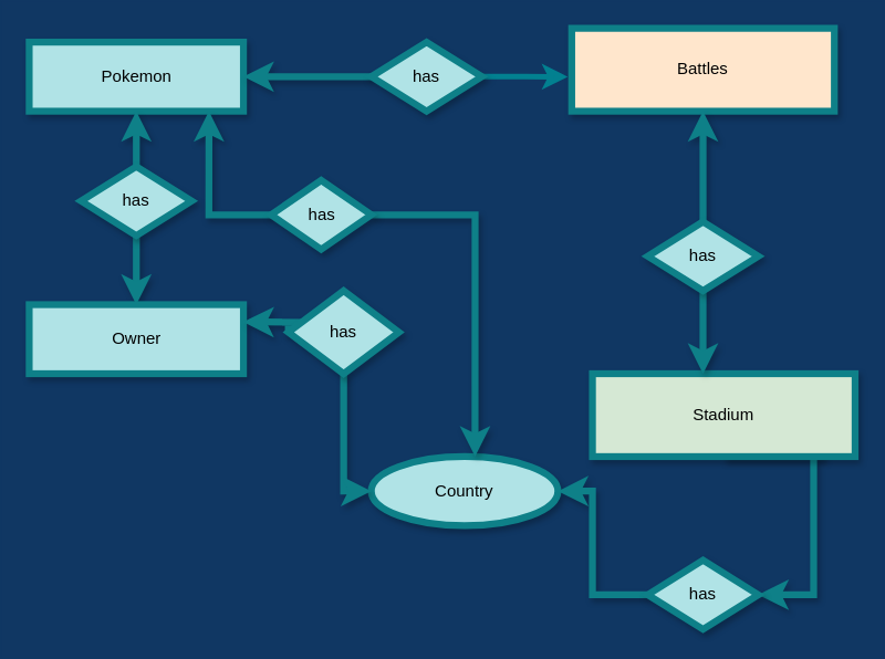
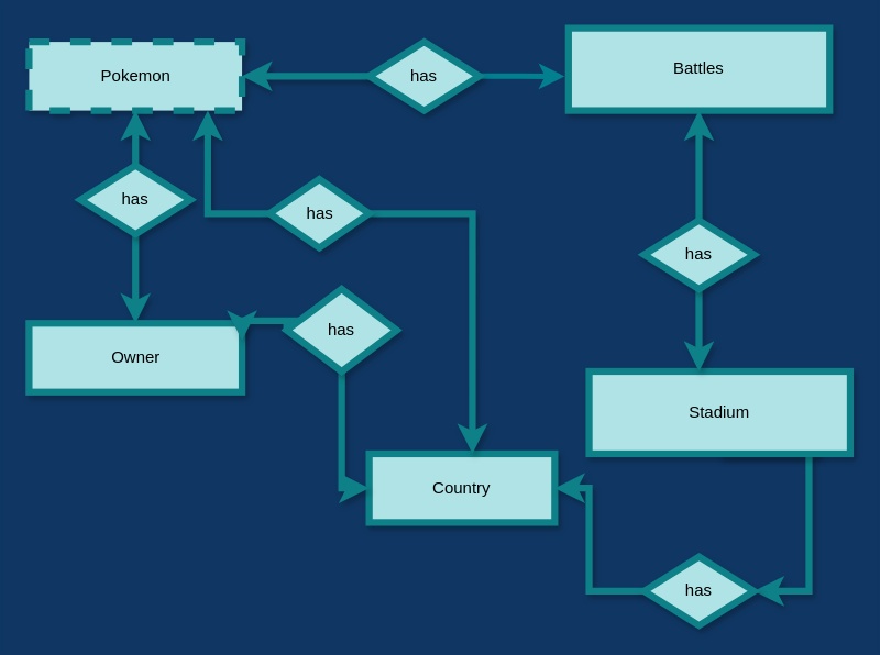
  <mxCell id="0" />
  <mxCell id="1" parent="0" />
- <mxCell id="2" value="Pokemon" style="rounded=0;whiteSpace=wrap;html=1;fillColor=#b0e3e6;strokeColor=#0e8088;shadow=1;sketch=0;strokeWidth=5;" vertex="1" parent="1"><mxGeometry x="20.5" y="30" width="155" height="50" as="geometry" /></mxCell>
+ <mxCell id="2" value="Pokemon" style="rounded=0;whiteSpace=wrap;html=1;fillColor=#b0e3e6;strokeColor=#0e8088;shadow=1;sketch=0;strokeWidth=5;dashed=1;" vertex="1" parent="1"><mxGeometry x="20.5" y="30" width="155" height="50" as="geometry" /></mxCell>
  <mxCell id="3" style="edgeStyle=orthogonalEdgeStyle;rounded=0;orthogonalLoop=1;jettySize=auto;html=1;exitX=0.5;exitY=1;exitDx=0;exitDy=0;entryX=0.5;entryY=0;entryDx=0;entryDy=0;labelBackgroundColor=#114B5F;strokeColor=#0e8088;fontColor=#E4FDE1;fillColor=#b0e3e6;shadow=1;sketch=0;strokeWidth=5;" edge="1" parent="1" source="5" target="6"><mxGeometry relative="1" as="geometry"><mxPoint x="148" y="240" as="targetPoint" /></mxGeometry></mxCell>
  <mxCell id="4" style="edgeStyle=orthogonalEdgeStyle;rounded=0;orthogonalLoop=1;jettySize=auto;html=1;exitX=0.5;exitY=0;exitDx=0;exitDy=0;entryX=0.5;entryY=1;entryDx=0;entryDy=0;strokeColor=#0e8088;fontColor=#E4FDE1;fillColor=#b0e3e6;shadow=1;sketch=0;strokeWidth=5;labelBackgroundColor=#114B5F;" edge="1" parent="1" source="5" target="2"><mxGeometry relative="1" as="geometry" /></mxCell>
  <mxCell id="5" value="has" style="rhombus;whiteSpace=wrap;html=1;fillColor=#b0e3e6;strokeColor=#0e8088;shadow=1;sketch=0;strokeWidth=5;" vertex="1" parent="1"><mxGeometry x="58" y="120" width="80" height="50" as="geometry" /></mxCell>
- <mxCell id="6" value="Owner" style="rounded=0;whiteSpace=wrap;html=1;fillColor=#b0e3e6;strokeColor=#0e8088;shadow=1;sketch=0;strokeWidth=5;" vertex="1" parent="1"><mxGeometry x="20.5" y="220" width="155" height="50" as="geometry" /></mxCell>
- <mxCell id="7" value="Battles" style="rounded=0;whiteSpace=wrap;html=1;fillColor=#ffe6cc;strokeColor=#0e8088;shadow=1;sketch=0;strokeWidth=5;" vertex="1" parent="1"><mxGeometry x="413" y="20" width="190" height="60" as="geometry" /></mxCell>
+ <mxCell id="6" value="Owner" style="rounded=0;whiteSpace=wrap;html=1;fillColor=#b0e3e6;strokeColor=#0e8088;shadow=1;sketch=0;strokeWidth=5;" vertex="1" parent="1"><mxGeometry x="20.5" y="235" width="155" height="50" as="geometry" /></mxCell>
+ <mxCell id="7" value="Battles" style="rounded=0;whiteSpace=wrap;html=1;fillColor=#b0e3e6;strokeColor=#0e8088;shadow=1;sketch=0;strokeWidth=5;" vertex="1" parent="1"><mxGeometry x="413" y="20" width="190" height="60" as="geometry" /></mxCell>
  <mxCell id="8" style="edgeStyle=orthogonalEdgeStyle;rounded=0;orthogonalLoop=1;jettySize=auto;html=1;exitX=0;exitY=0.5;exitDx=0;exitDy=0;labelBackgroundColor=#114B5F;strokeColor=#0e8088;fontColor=#E4FDE1;fillColor=#b0e3e6;shadow=1;sketch=0;strokeWidth=5;" edge="1" parent="1" source="10" target="2"><mxGeometry relative="1" as="geometry"><mxPoint x="248" y="40" as="targetPoint" /></mxGeometry></mxCell>
  <mxCell id="9" style="edgeStyle=orthogonalEdgeStyle;rounded=0;orthogonalLoop=1;jettySize=auto;html=1;exitX=1;exitY=0.5;exitDx=0;exitDy=0;strokeColor=#028090;fontColor=#E4FDE1;fillColor=#F45B69;strokeWidth=4;" edge="1" parent="1" source="10"><mxGeometry relative="1" as="geometry"><mxPoint x="410.111" y="55.056" as="targetPoint" /></mxGeometry></mxCell>
  <mxCell id="10" value="has" style="rhombus;whiteSpace=wrap;html=1;fillColor=#b0e3e6;strokeColor=#0e8088;shadow=1;sketch=0;strokeWidth=5;" vertex="1" parent="1"><mxGeometry x="268" y="30" width="80" height="50" as="geometry" /></mxCell>
  <mxCell id="11" style="edgeStyle=orthogonalEdgeStyle;rounded=0;orthogonalLoop=1;jettySize=auto;html=1;exitX=0.5;exitY=1;exitDx=0;exitDy=0;entryX=1;entryY=0.5;entryDx=0;entryDy=0;labelBackgroundColor=#114B5F;strokeColor=#0e8088;fontColor=#E4FDE1;fillColor=#b0e3e6;shadow=1;sketch=0;strokeWidth=5;" edge="1" parent="1" source="12" target="24"><mxGeometry relative="1" as="geometry"><Array as="points"><mxPoint x="593" y="310" /><mxPoint x="588" y="310" /><mxPoint x="588" y="430" /></Array></mxGeometry></mxCell>
- <mxCell id="12" value="Stadium" style="rounded=0;whiteSpace=wrap;html=1;fillColor=#d5e8d4;strokeColor=#0e8088;shadow=1;sketch=0;strokeWidth=5;" vertex="1" parent="1"><mxGeometry x="428" y="270" width="190" height="60" as="geometry" /></mxCell>
+ <mxCell id="12" value="Stadium" style="rounded=0;whiteSpace=wrap;html=1;fillColor=#b0e3e6;strokeColor=#0e8088;shadow=1;sketch=0;strokeWidth=5;" vertex="1" parent="1"><mxGeometry x="428" y="270" width="190" height="60" as="geometry" /></mxCell>
  <mxCell id="13" style="edgeStyle=orthogonalEdgeStyle;rounded=0;orthogonalLoop=1;jettySize=auto;html=1;exitX=0.5;exitY=0;exitDx=0;exitDy=0;entryX=0.5;entryY=1;entryDx=0;entryDy=0;labelBackgroundColor=#114B5F;strokeColor=#0e8088;fontColor=#E4FDE1;fillColor=#b0e3e6;shadow=1;sketch=0;strokeWidth=5;" edge="1" parent="1" source="15" target="7"><mxGeometry relative="1" as="geometry" /></mxCell>
  <mxCell id="14" style="edgeStyle=orthogonalEdgeStyle;rounded=0;orthogonalLoop=1;jettySize=auto;html=1;exitX=0.5;exitY=1;exitDx=0;exitDy=0;entryX=0.421;entryY=0;entryDx=0;entryDy=0;entryPerimeter=0;labelBackgroundColor=#114B5F;strokeColor=#0e8088;fontColor=#E4FDE1;fillColor=#b0e3e6;shadow=1;sketch=0;strokeWidth=5;" edge="1" parent="1" source="15" target="12"><mxGeometry relative="1" as="geometry" /></mxCell>
  <mxCell id="15" value="has" style="rhombus;whiteSpace=wrap;html=1;fillColor=#b0e3e6;strokeColor=#0e8088;shadow=1;sketch=0;strokeWidth=5;" vertex="1" parent="1"><mxGeometry x="468" y="160" width="80" height="50" as="geometry" /></mxCell>
- <mxCell id="16" value="Country" style="ellipse;whiteSpace=wrap;html=1;fillColor=#b0e3e6;strokeColor=#0e8088;shadow=1;sketch=0;strokeWidth=5;" vertex="1" parent="1"><mxGeometry x="268" y="330" width="135" height="50" as="geometry" /></mxCell>
+ <mxCell id="16" value="Country" style="rounded=0;whiteSpace=wrap;html=1;fillColor=#b0e3e6;strokeColor=#0e8088;shadow=1;sketch=0;strokeWidth=5;" vertex="1" parent="1"><mxGeometry x="268" y="330" width="135" height="50" as="geometry" /></mxCell>
  <mxCell id="17" style="edgeStyle=orthogonalEdgeStyle;rounded=0;orthogonalLoop=1;jettySize=auto;html=1;exitX=0;exitY=0.5;exitDx=0;exitDy=0;entryX=0.839;entryY=1;entryDx=0;entryDy=0;entryPerimeter=0;labelBackgroundColor=#114B5F;strokeColor=#0e8088;fontColor=#E4FDE1;fillColor=#b0e3e6;shadow=1;sketch=0;strokeWidth=5;" edge="1" parent="1" source="19" target="2"><mxGeometry relative="1" as="geometry" /></mxCell>
  <mxCell id="18" style="edgeStyle=orthogonalEdgeStyle;rounded=0;orthogonalLoop=1;jettySize=auto;html=1;exitX=1;exitY=0.5;exitDx=0;exitDy=0;entryX=0.556;entryY=0;entryDx=0;entryDy=0;entryPerimeter=0;labelBackgroundColor=#114B5F;strokeColor=#0e8088;fontColor=#E4FDE1;fillColor=#b0e3e6;shadow=1;sketch=0;strokeWidth=5;" edge="1" parent="1" source="19" target="16"><mxGeometry relative="1" as="geometry" /></mxCell>
  <mxCell id="19" value="has" style="rhombus;whiteSpace=wrap;html=1;fillColor=#b0e3e6;strokeColor=#0e8088;shadow=1;sketch=0;strokeWidth=5;" vertex="1" parent="1"><mxGeometry x="195.5" y="130" width="72.5" height="50" as="geometry" /></mxCell>
  <mxCell id="20" style="edgeStyle=orthogonalEdgeStyle;rounded=0;orthogonalLoop=1;jettySize=auto;html=1;exitX=0;exitY=0.5;exitDx=0;exitDy=0;entryX=1;entryY=0.25;entryDx=0;entryDy=0;labelBackgroundColor=#114B5F;strokeColor=#0e8088;fontColor=#E4FDE1;fillColor=#b0e3e6;shadow=1;sketch=0;strokeWidth=5;" edge="1" parent="1" source="22" target="6"><mxGeometry relative="1" as="geometry"><Array as="points"><mxPoint x="253" y="233" /><mxPoint x="226" y="233" /></Array></mxGeometry></mxCell>
  <mxCell id="21" style="edgeStyle=orthogonalEdgeStyle;rounded=0;orthogonalLoop=1;jettySize=auto;html=1;exitX=0.5;exitY=1;exitDx=0;exitDy=0;entryX=0;entryY=0.5;entryDx=0;entryDy=0;labelBackgroundColor=#114B5F;strokeColor=#0e8088;fontColor=#E4FDE1;fillColor=#b0e3e6;shadow=1;sketch=0;strokeWidth=5;" edge="1" parent="1" source="22" target="16"><mxGeometry relative="1" as="geometry" /></mxCell>
  <mxCell id="22" value="has" style="rhombus;whiteSpace=wrap;html=1;fillColor=#b0e3e6;strokeColor=#0e8088;shadow=1;sketch=0;strokeWidth=5;" vertex="1" parent="1"><mxGeometry x="208" y="210" width="80" height="60" as="geometry" /></mxCell>
  <mxCell id="23" style="edgeStyle=orthogonalEdgeStyle;rounded=0;orthogonalLoop=1;jettySize=auto;html=1;exitX=0;exitY=0.5;exitDx=0;exitDy=0;entryX=1;entryY=0.5;entryDx=0;entryDy=0;labelBackgroundColor=#114B5F;strokeColor=#0e8088;fontColor=#E4FDE1;fillColor=#b0e3e6;shadow=1;sketch=0;strokeWidth=5;" edge="1" parent="1" source="24" target="16"><mxGeometry relative="1" as="geometry"><Array as="points"><mxPoint x="428" y="430" /><mxPoint x="428" y="355" /></Array></mxGeometry></mxCell>
  <mxCell id="24" value="has" style="rhombus;whiteSpace=wrap;html=1;fillColor=#b0e3e6;strokeColor=#0e8088;shadow=1;sketch=0;strokeWidth=5;" vertex="1" parent="1"><mxGeometry x="468" y="405" width="80" height="50" as="geometry" /></mxCell>
